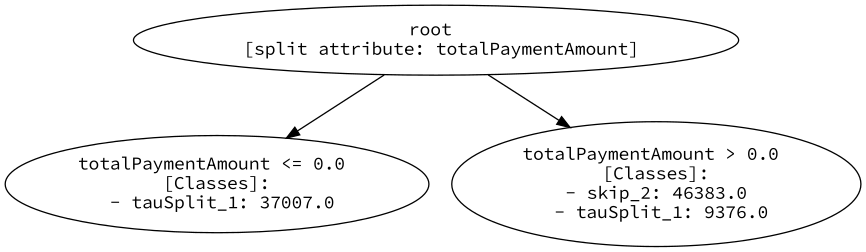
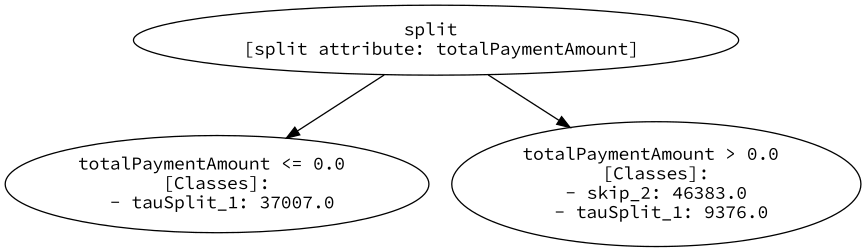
  digraph {
    fontname="Source Code Pro"
    node [fontname="Source Code Pro"]
    edge [fontname="Source Code Pro"]
-   n1 [label="root \n [split attribute: totalPaymentAmount]"]
+   n1 [label="split \n [split attribute: totalPaymentAmount]"]
    n2 [label="totalPaymentAmount <= 0.0 \n [Classes]: \n - tauSplit_1: 37007.0"]
    n3 [label="totalPaymentAmount > 0.0 \n [Classes]: \n - skip_2: 46383.0 \n - tauSplit_1: 9376.0"]
    n1 -> n2
    n1 -> n3
  }
